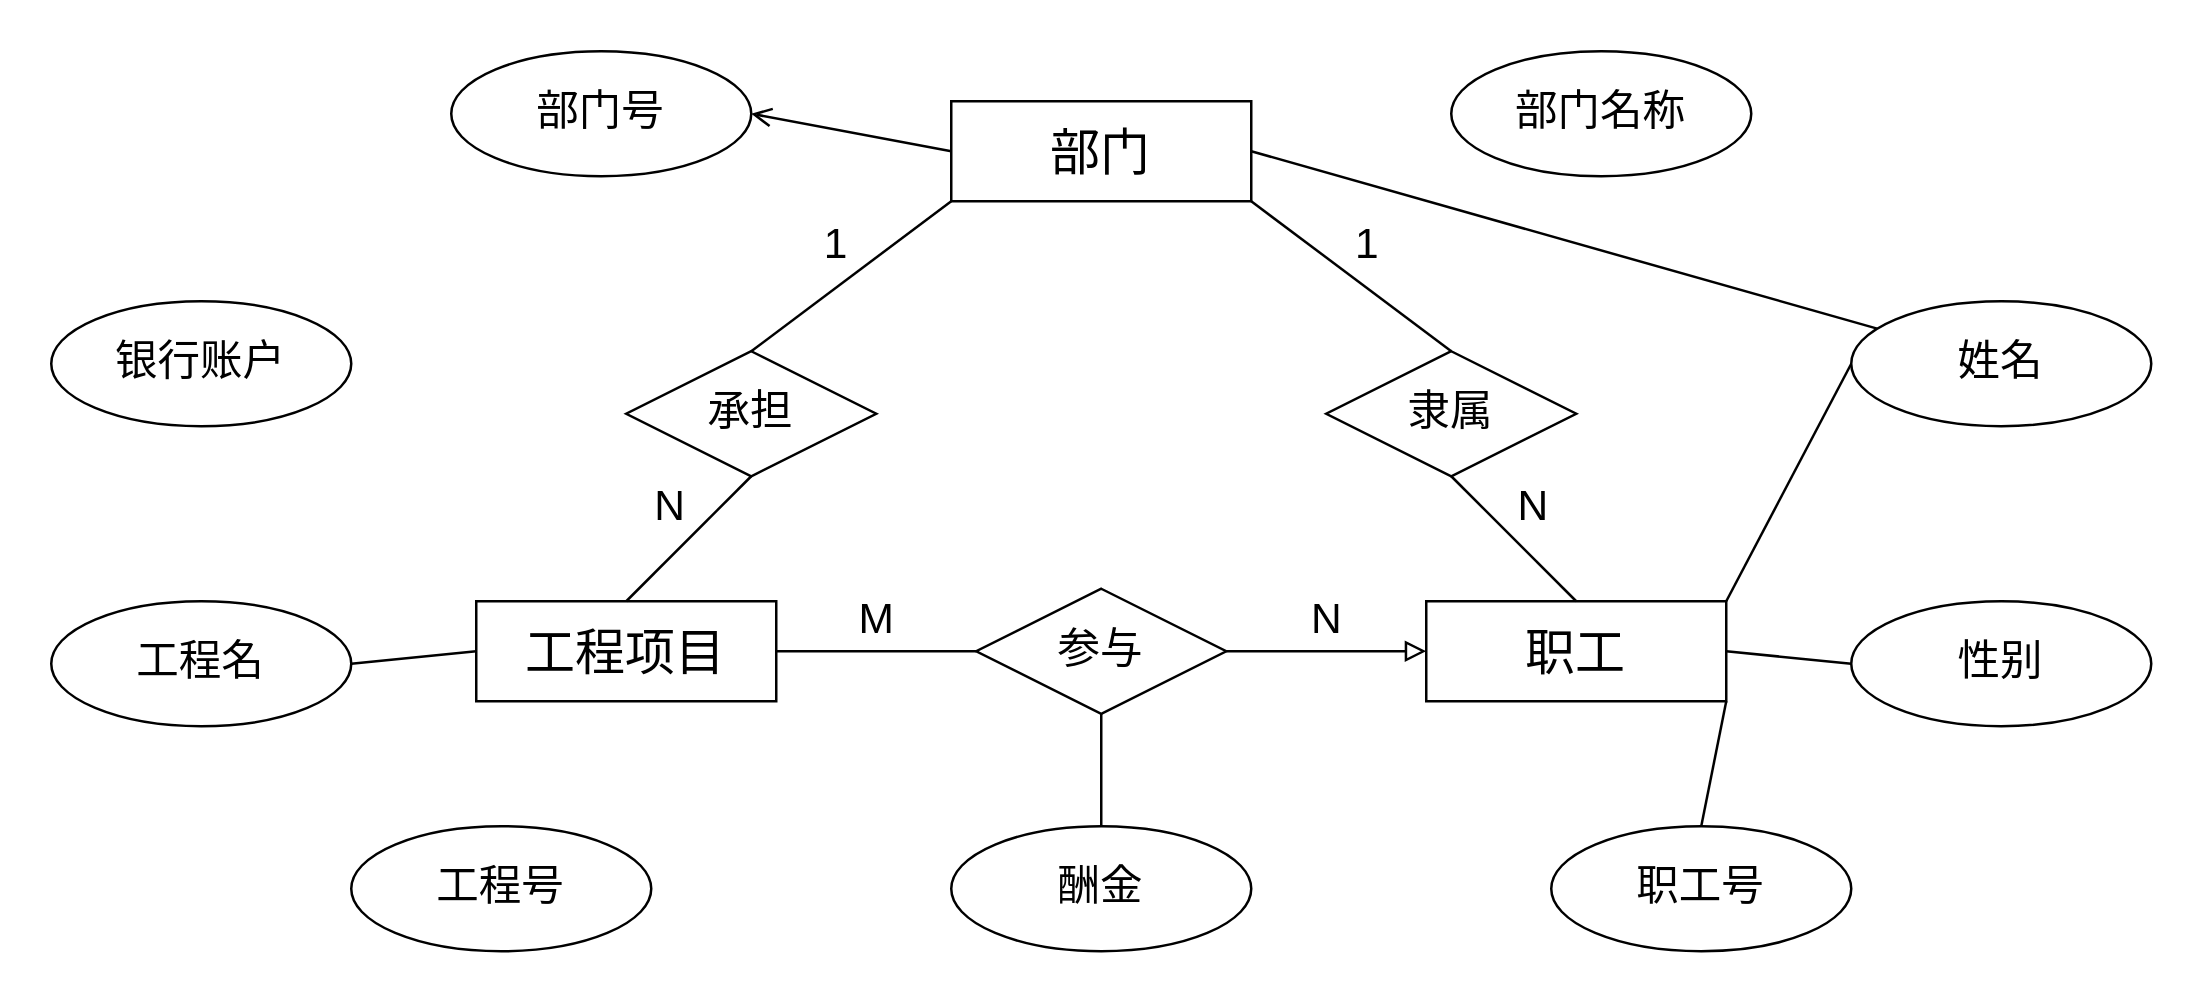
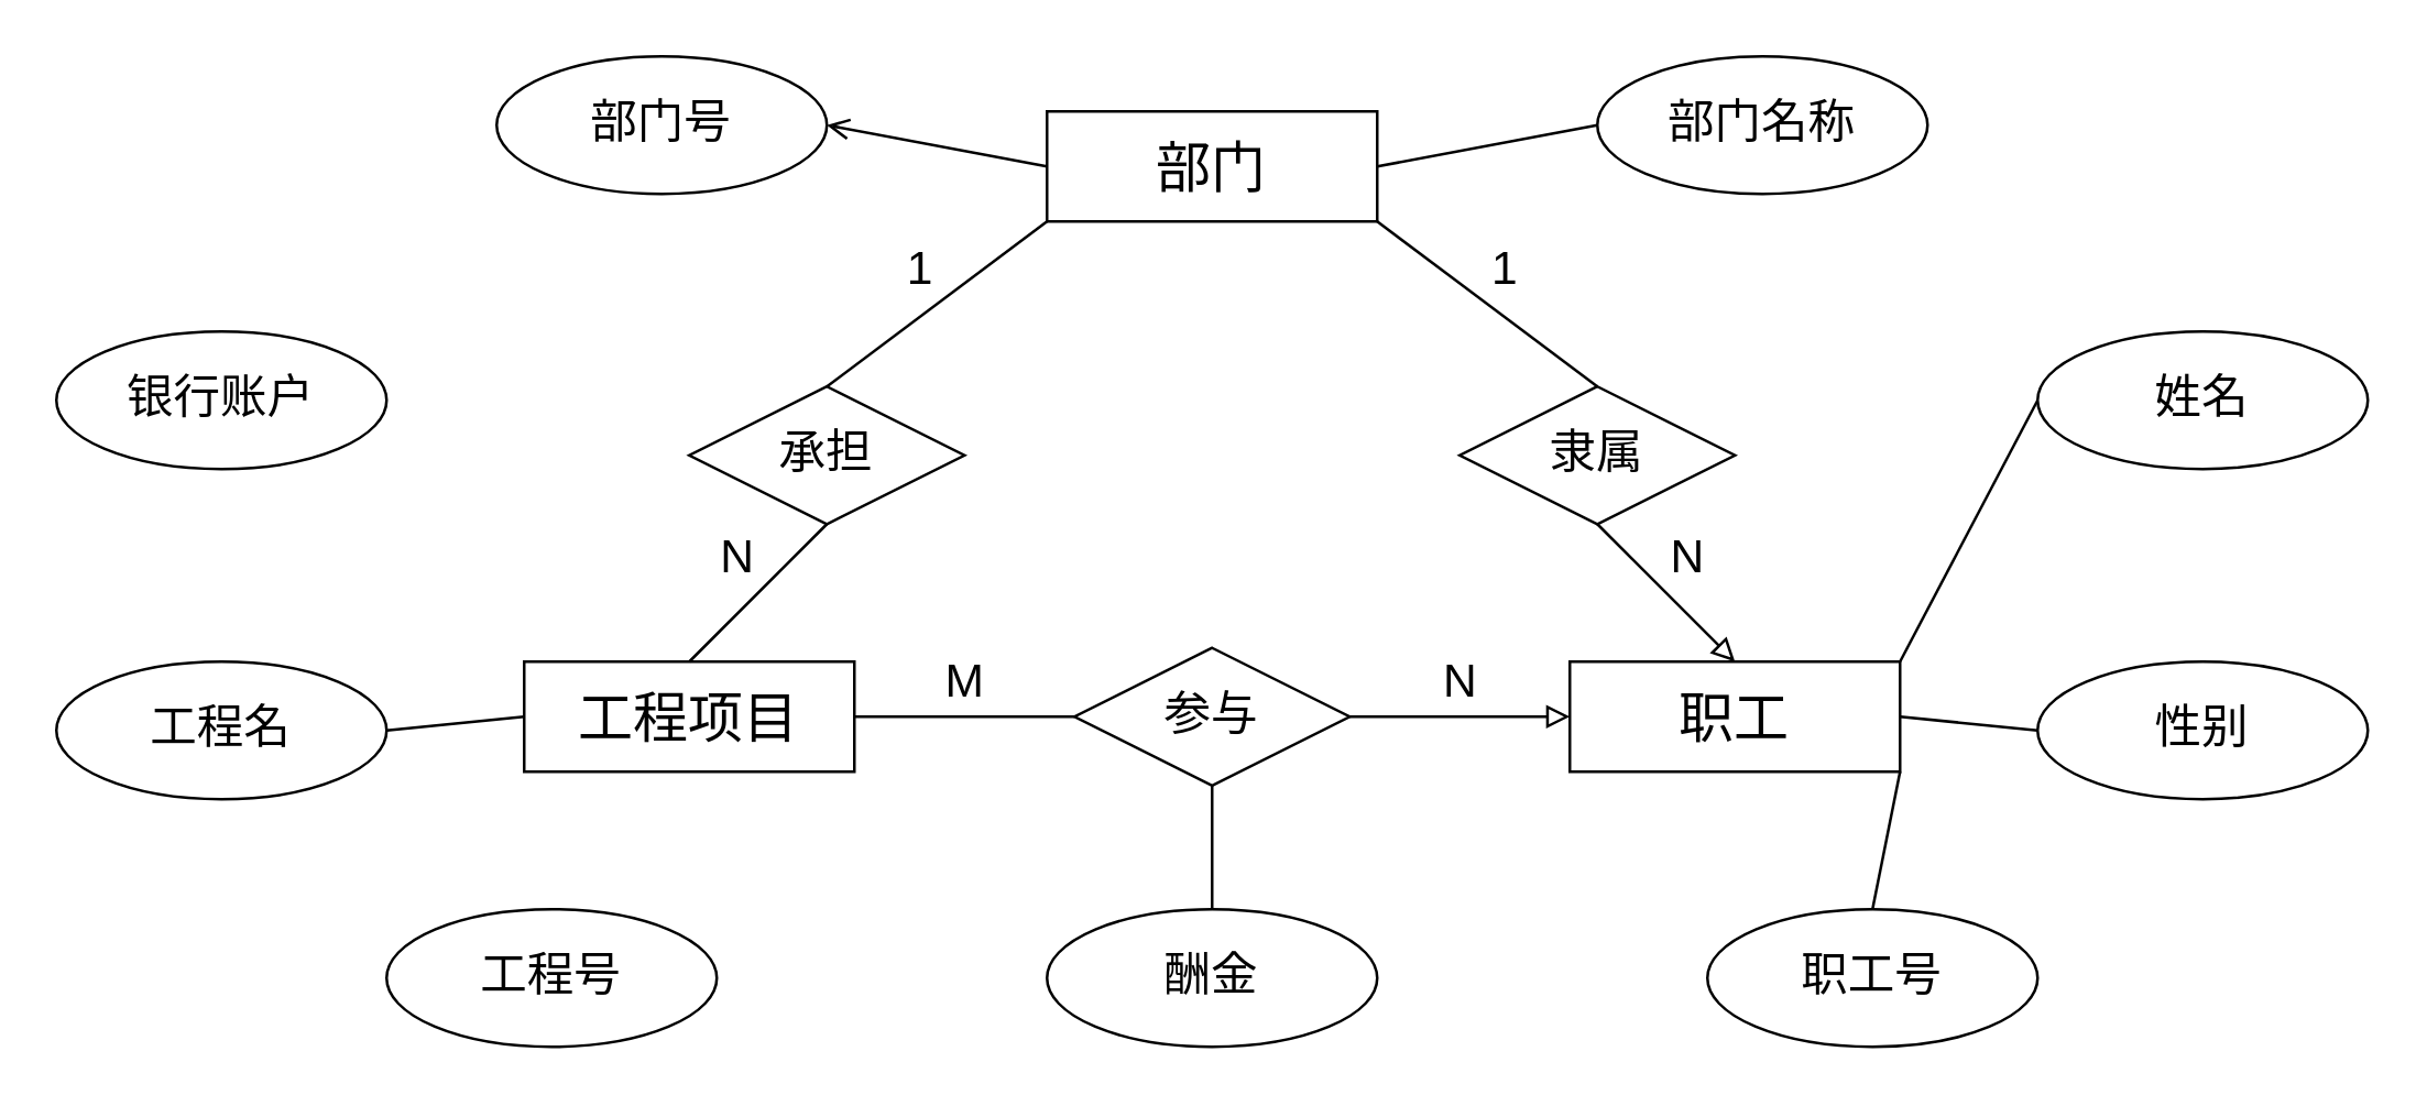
  <mxCell id="0" />
  <mxCell id="1" parent="0" />
  <mxCell id="2" value="1" style="rounded=0;orthogonalLoop=1;jettySize=auto;html=1;exitX=0;exitY=1;exitDx=0;exitDy=0;entryX=0.5;entryY=0;entryDx=0;entryDy=0;fontSize=17;endArrow=none;endFill=0;labelPosition=left;verticalLabelPosition=top;align=right;verticalAlign=bottom;" edge="1" parent="1" source="6" target="24"><mxGeometry relative="1" as="geometry" /></mxCell>
  <mxCell id="3" value="1" style="edgeStyle=none;rounded=0;orthogonalLoop=1;jettySize=auto;html=1;exitX=1;exitY=1;exitDx=0;exitDy=0;entryX=0.5;entryY=0;entryDx=0;entryDy=0;endArrow=none;endFill=0;fontSize=17;labelPosition=right;verticalLabelPosition=top;align=left;verticalAlign=bottom;" edge="1" parent="1" source="6" target="26"><mxGeometry relative="1" as="geometry" /></mxCell>
  <mxCell id="4" style="edgeStyle=none;rounded=0;orthogonalLoop=1;jettySize=auto;html=1;exitX=0;exitY=0.5;exitDx=0;exitDy=0;entryX=1;entryY=0.5;entryDx=0;entryDy=0;endArrow=open;endFill=0;fontSize=17;" edge="1" parent="1" source="6" target="14"><mxGeometry relative="1" as="geometry" /></mxCell>
- <mxCell id="5" style="edgeStyle=none;rounded=0;orthogonalLoop=1;jettySize=auto;html=1;exitX=1;exitY=0.5;exitDx=0;exitDy=0;endArrow=none;endFill=0;fontSize=17;" edge="1" parent="1" source="6" target="21"><mxGeometry relative="1" as="geometry" /></mxCell>
+ <mxCell id="5" style="edgeStyle=none;rounded=0;orthogonalLoop=1;jettySize=auto;html=1;exitX=1;exitY=0.5;exitDx=0;exitDy=0;entryX=0;entryY=0.5;entryDx=0;entryDy=0;endArrow=none;endFill=0;fontSize=17;" edge="1" parent="1" source="6" target="15"><mxGeometry relative="1" as="geometry" /></mxCell>
  <mxCell id="6" value="部门" style="rounded=0;whiteSpace=wrap;html=1;fontSize=20;" vertex="1" parent="1"><mxGeometry x="380" y="40" width="120" height="40" as="geometry" /></mxCell>
  <mxCell id="7" value="M" style="edgeStyle=none;rounded=0;orthogonalLoop=1;jettySize=auto;html=1;exitX=1;exitY=0.5;exitDx=0;exitDy=0;entryX=0;entryY=0.5;entryDx=0;entryDy=0;endArrow=none;endFill=0;fontSize=17;labelPosition=center;verticalLabelPosition=top;align=center;verticalAlign=bottom;" edge="1" parent="1" source="9" target="29"><mxGeometry relative="1" as="geometry" /></mxCell>
  <mxCell id="8" style="edgeStyle=none;rounded=0;orthogonalLoop=1;jettySize=auto;html=1;exitX=0;exitY=0.5;exitDx=0;exitDy=0;entryX=1;entryY=0.5;entryDx=0;entryDy=0;endArrow=none;endFill=0;fontSize=17;" edge="1" parent="1" source="9" target="18"><mxGeometry relative="1" as="geometry" /></mxCell>
  <mxCell id="9" value="工程项目" style="rounded=0;whiteSpace=wrap;html=1;fontSize=20;" vertex="1" parent="1"><mxGeometry x="190" y="240" width="120" height="40" as="geometry" /></mxCell>
  <mxCell id="10" style="edgeStyle=none;rounded=0;orthogonalLoop=1;jettySize=auto;html=1;exitX=1;exitY=1;exitDx=0;exitDy=0;entryX=0.5;entryY=0;entryDx=0;entryDy=0;endArrow=none;endFill=0;fontSize=17;" edge="1" parent="1" source="13" target="20"><mxGeometry relative="1" as="geometry" /></mxCell>
  <mxCell id="11" style="edgeStyle=none;rounded=0;orthogonalLoop=1;jettySize=auto;html=1;exitX=1;exitY=0.5;exitDx=0;exitDy=0;entryX=0;entryY=0.5;entryDx=0;entryDy=0;endArrow=none;endFill=0;fontSize=17;" edge="1" parent="1" source="13" target="22"><mxGeometry relative="1" as="geometry" /></mxCell>
  <mxCell id="12" style="edgeStyle=none;rounded=0;orthogonalLoop=1;jettySize=auto;html=1;exitX=1;exitY=0;exitDx=0;exitDy=0;entryX=0;entryY=0.5;entryDx=0;entryDy=0;endArrow=none;endFill=0;fontSize=17;" edge="1" parent="1" source="13" target="21"><mxGeometry relative="1" as="geometry" /></mxCell>
  <mxCell id="13" value="职工" style="rounded=0;whiteSpace=wrap;html=1;fontSize=20;" vertex="1" parent="1"><mxGeometry x="570" y="240" width="120" height="40" as="geometry" /></mxCell>
  <mxCell id="14" value="部门号" style="ellipse;whiteSpace=wrap;html=1;fontSize=17;" vertex="1" parent="1"><mxGeometry x="180" y="20" width="120" height="50" as="geometry" /></mxCell>
  <mxCell id="15" value="部门名称" style="ellipse;whiteSpace=wrap;html=1;fontSize=17;" vertex="1" parent="1"><mxGeometry x="580" y="20" width="120" height="50" as="geometry" /></mxCell>
  <mxCell id="16" value="银行账户" style="ellipse;whiteSpace=wrap;html=1;fontSize=17;" vertex="1" parent="1"><mxGeometry x="20" y="120" width="120" height="50" as="geometry" /></mxCell>
  <mxCell id="17" value="工程号" style="ellipse;whiteSpace=wrap;html=1;fontSize=17;" vertex="1" parent="1"><mxGeometry x="140" y="330" width="120" height="50" as="geometry" /></mxCell>
  <mxCell id="18" value="工程名" style="ellipse;whiteSpace=wrap;html=1;fontSize=17;" vertex="1" parent="1"><mxGeometry x="20" y="240" width="120" height="50" as="geometry" /></mxCell>
  <mxCell id="19" value="酬金" style="ellipse;whiteSpace=wrap;html=1;fontSize=17;" vertex="1" parent="1"><mxGeometry x="380" y="330" width="120" height="50" as="geometry" /></mxCell>
  <mxCell id="20" value="职工号" style="ellipse;whiteSpace=wrap;html=1;fontSize=17;" vertex="1" parent="1"><mxGeometry x="620" y="330" width="120" height="50" as="geometry" /></mxCell>
  <mxCell id="21" value="姓名" style="ellipse;whiteSpace=wrap;html=1;fontSize=17;" vertex="1" parent="1"><mxGeometry x="740" y="120" width="120" height="50" as="geometry" /></mxCell>
  <mxCell id="22" value="性别" style="ellipse;whiteSpace=wrap;html=1;fontSize=17;" vertex="1" parent="1"><mxGeometry x="740" y="240" width="120" height="50" as="geometry" /></mxCell>
  <mxCell id="23" value="N" style="edgeStyle=none;rounded=0;orthogonalLoop=1;jettySize=auto;html=1;exitX=0.5;exitY=1;exitDx=0;exitDy=0;entryX=0.5;entryY=0;entryDx=0;entryDy=0;endArrow=none;endFill=0;fontSize=17;labelPosition=left;verticalLabelPosition=top;align=right;verticalAlign=bottom;" edge="1" parent="1" source="24" target="9"><mxGeometry relative="1" as="geometry" /></mxCell>
  <mxCell id="24" value="承担" style="rhombus;whiteSpace=wrap;html=1;fontSize=17;" vertex="1" parent="1"><mxGeometry x="250" y="140" width="100" height="50" as="geometry" /></mxCell>
- <mxCell id="25" value="N" style="edgeStyle=none;rounded=0;orthogonalLoop=1;jettySize=auto;html=1;exitX=0.5;exitY=1;exitDx=0;exitDy=0;entryX=0.5;entryY=0;entryDx=0;entryDy=0;endArrow=none;endFill=0;fontSize=17;labelPosition=right;verticalLabelPosition=top;align=left;verticalAlign=bottom;" edge="1" parent="1" source="26" target="13"><mxGeometry relative="1" as="geometry" /></mxCell>
+ <mxCell id="25" value="N" style="edgeStyle=none;rounded=0;orthogonalLoop=1;jettySize=auto;html=1;exitX=0.5;exitY=1;exitDx=0;exitDy=0;entryX=0.5;entryY=0;entryDx=0;entryDy=0;endArrow=block;endFill=0;fontSize=17;labelPosition=right;verticalLabelPosition=top;align=left;verticalAlign=bottom;" edge="1" parent="1" source="26" target="13"><mxGeometry relative="1" as="geometry" /></mxCell>
  <mxCell id="26" value="隶属" style="rhombus;whiteSpace=wrap;html=1;fontSize=17;" vertex="1" parent="1"><mxGeometry x="530" y="140" width="100" height="50" as="geometry" /></mxCell>
  <mxCell id="27" value="N" style="edgeStyle=none;rounded=0;orthogonalLoop=1;jettySize=auto;html=1;exitX=1;exitY=0.5;exitDx=0;exitDy=0;entryX=0;entryY=0.5;entryDx=0;entryDy=0;endArrow=block;endFill=0;fontSize=17;labelPosition=center;verticalLabelPosition=top;align=center;verticalAlign=bottom;" edge="1" parent="1" source="29" target="13"><mxGeometry relative="1" as="geometry" /></mxCell>
  <mxCell id="28" style="edgeStyle=none;rounded=0;orthogonalLoop=1;jettySize=auto;html=1;exitX=0.5;exitY=1;exitDx=0;exitDy=0;entryX=0.5;entryY=0;entryDx=0;entryDy=0;endArrow=none;endFill=0;fontSize=17;" edge="1" parent="1" source="29" target="19"><mxGeometry relative="1" as="geometry" /></mxCell>
  <mxCell id="29" value="参与" style="rhombus;whiteSpace=wrap;html=1;fontSize=17;" vertex="1" parent="1"><mxGeometry x="390" y="235" width="100" height="50" as="geometry" /></mxCell>
